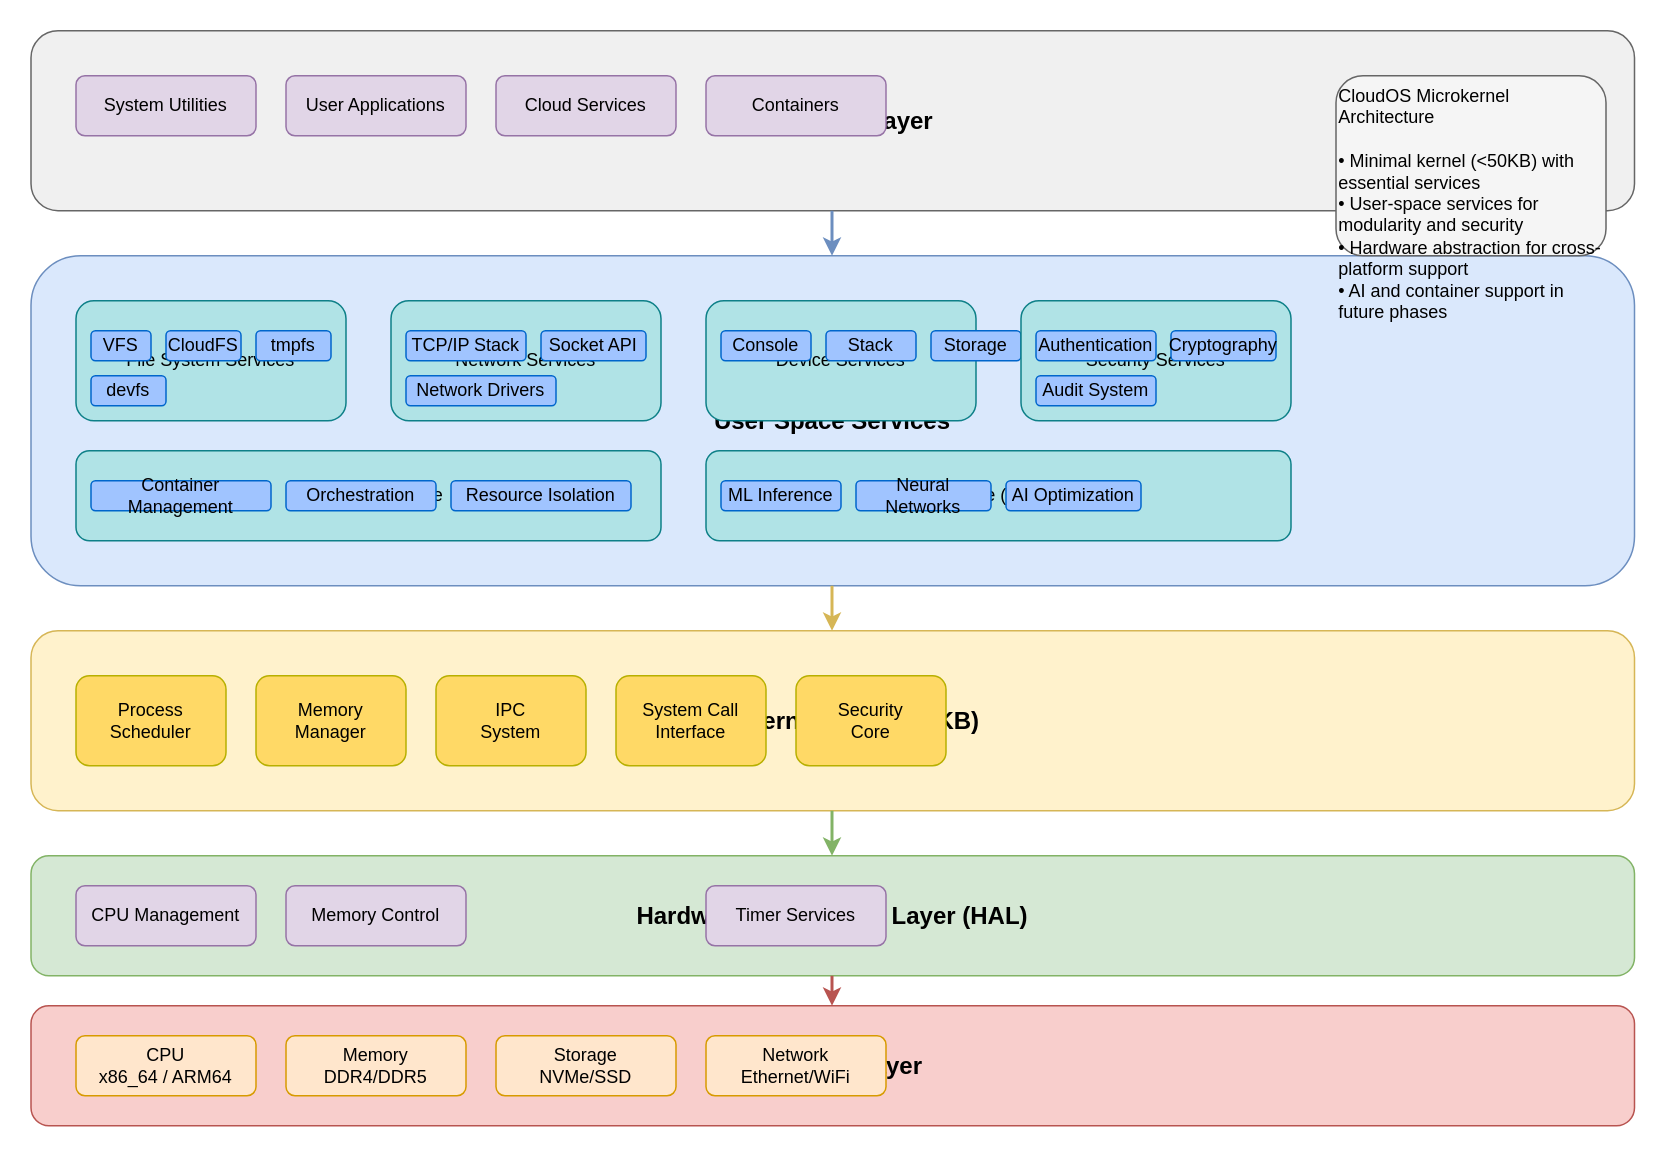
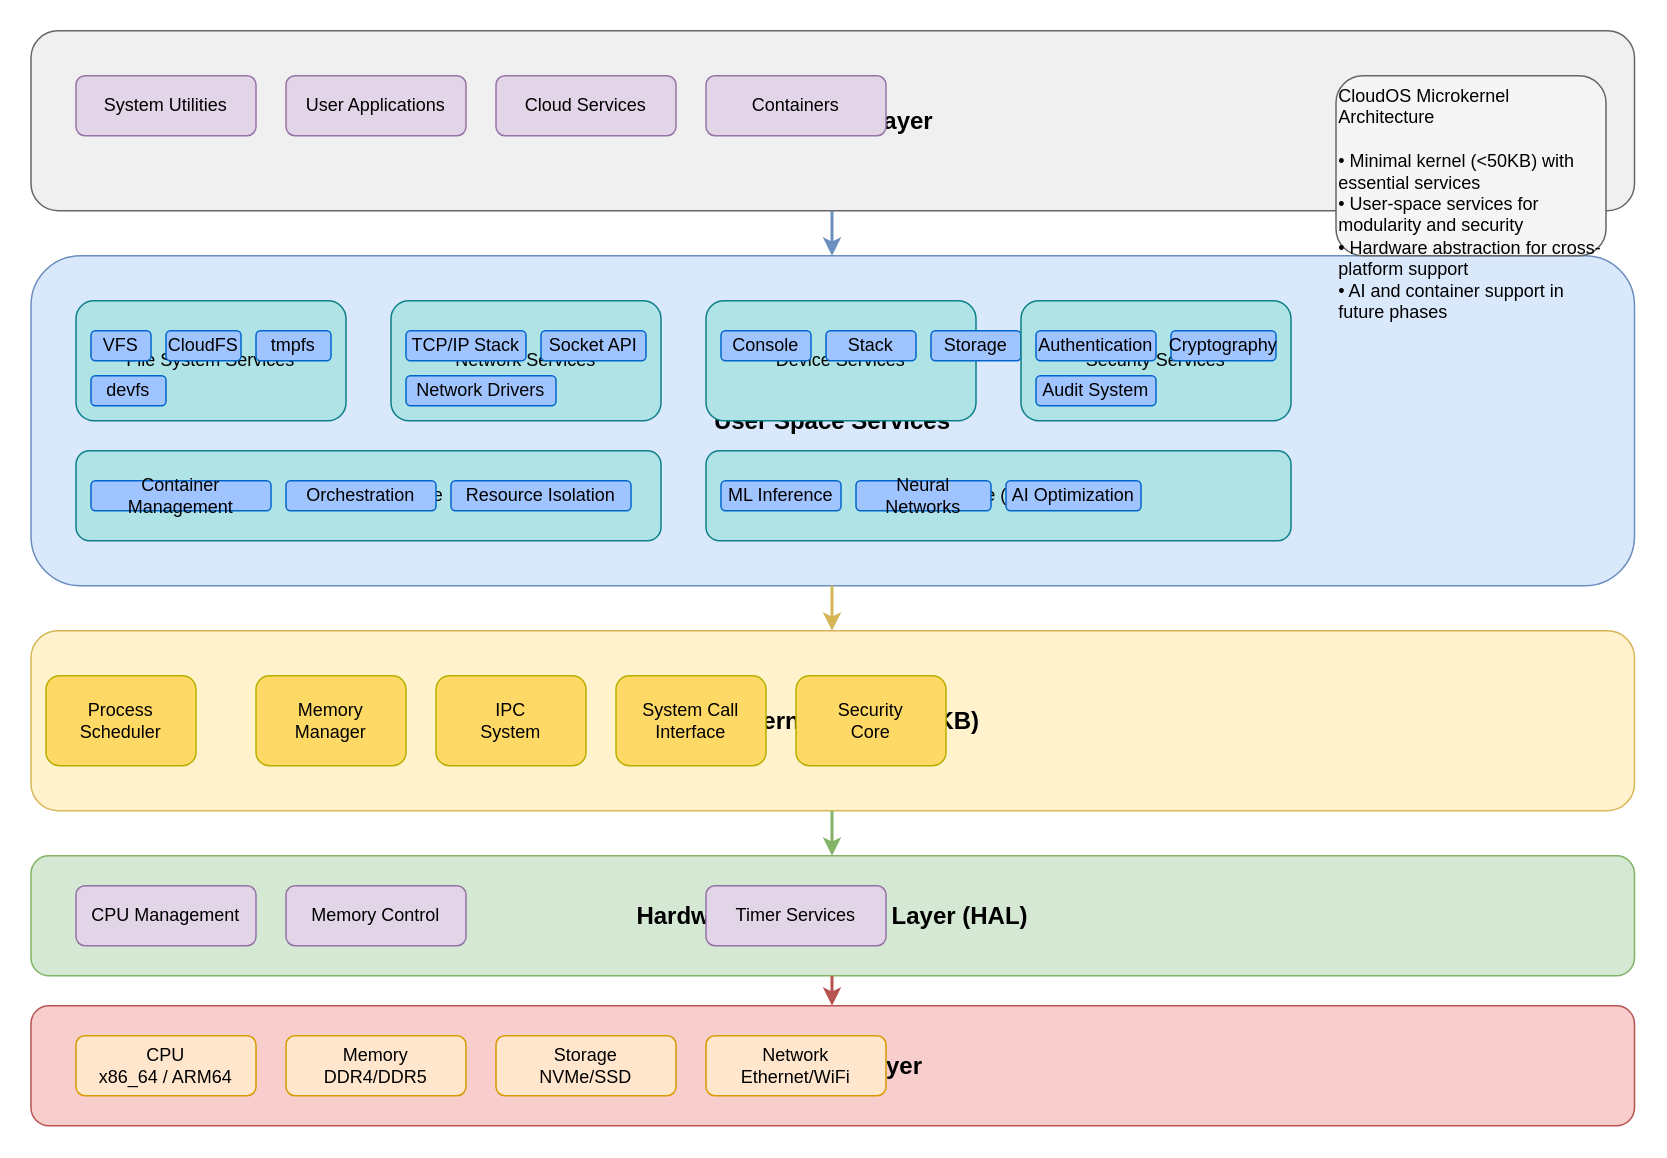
  <mxCell id="0" />
  <mxCell id="1" parent="0" />
  <mxCell id="2" value="Hardware Layer" style="rounded=1;whiteSpace=wrap;html=1;fillColor=#f8cecc;strokeColor=#b85450;fontSize=16;fontStyle=1" vertex="1" parent="1"><mxGeometry x="20" y="670" width="1069" height="80" as="geometry" /></mxCell>
  <mxCell id="3" value="CPU&#10;x86_64 / ARM64" style="rounded=1;whiteSpace=wrap;html=1;fillColor=#ffe6cc;strokeColor=#d79b00" vertex="1" parent="1"><mxGeometry x="50" y="690" width="120" height="40" as="geometry" /></mxCell>
  <mxCell id="4" value="Memory&#10;DDR4/DDR5" style="rounded=1;whiteSpace=wrap;html=1;fillColor=#ffe6cc;strokeColor=#d79b00" vertex="1" parent="1"><mxGeometry x="190" y="690" width="120" height="40" as="geometry" /></mxCell>
  <mxCell id="5" value="Storage&#10;NVMe/SSD" style="rounded=1;whiteSpace=wrap;html=1;fillColor=#ffe6cc;strokeColor=#d79b00" vertex="1" parent="1"><mxGeometry x="330" y="690" width="120" height="40" as="geometry" /></mxCell>
  <mxCell id="6" value="Network&#10;Ethernet/WiFi" style="rounded=1;whiteSpace=wrap;html=1;fillColor=#ffe6cc;strokeColor=#d79b00" vertex="1" parent="1"><mxGeometry x="470" y="690" width="120" height="40" as="geometry" /></mxCell>
  <mxCell id="7" value="Hardware Abstraction Layer (HAL)" style="rounded=1;whiteSpace=wrap;html=1;fillColor=#d5e8d4;strokeColor=#82b366;fontSize=16;fontStyle=1" vertex="1" parent="1"><mxGeometry x="20" y="570" width="1069" height="80" as="geometry" /></mxCell>
  <mxCell id="8" value="CPU Management" style="rounded=1;whiteSpace=wrap;html=1;fillColor=#e1d5e7;strokeColor=#9673a6" vertex="1" parent="1"><mxGeometry x="50" y="590" width="120" height="40" as="geometry" /></mxCell>
  <mxCell id="9" value="Memory Control" style="rounded=1;whiteSpace=wrap;html=1;fillColor=#e1d5e7;strokeColor=#9673a6" vertex="1" parent="1"><mxGeometry x="190" y="590" width="120" height="40" as="geometry" /></mxCell>
  <mxCell id="10" value="Timer Services" style="rounded=1;whiteSpace=wrap;html=1;fillColor=#e1d5e7;strokeColor=#9673a6" vertex="1" parent="1"><mxGeometry x="470" y="590" width="120" height="40" as="geometry" /></mxCell>
  <mxCell id="11" value="Microkernel Core (&lt;50KB)" style="rounded=1;whiteSpace=wrap;html=1;fillColor=#fff2cc;strokeColor=#d6b656;fontSize=16;fontStyle=1" vertex="1" parent="1"><mxGeometry x="20" y="420" width="1069" height="120" as="geometry" /></mxCell>
- <mxCell id="12" value="Process&#10;Scheduler" style="rounded=1;whiteSpace=wrap;html=1;fillColor=#ffd966;strokeColor=#b8b000" vertex="1" parent="1"><mxGeometry x="50" y="450" width="100" height="60" as="geometry" /></mxCell>
+ <mxCell id="12" value="Process&#10;Scheduler" style="rounded=1;whiteSpace=wrap;html=1;fillColor=#ffd966;strokeColor=#b8b000" vertex="1" parent="1"><mxGeometry x="30" y="450" width="100" height="60" as="geometry" /></mxCell>
  <mxCell id="13" value="Memory&#10;Manager" style="rounded=1;whiteSpace=wrap;html=1;fillColor=#ffd966;strokeColor=#b8b000" vertex="1" parent="1"><mxGeometry x="170" y="450" width="100" height="60" as="geometry" /></mxCell>
  <mxCell id="14" value="IPC&#10;System" style="rounded=1;whiteSpace=wrap;html=1;fillColor=#ffd966;strokeColor=#b8b000" vertex="1" parent="1"><mxGeometry x="290" y="450" width="100" height="60" as="geometry" /></mxCell>
  <mxCell id="15" value="System Call&#10;Interface" style="rounded=1;whiteSpace=wrap;html=1;fillColor=#ffd966;strokeColor=#b8b000" vertex="1" parent="1"><mxGeometry x="410" y="450" width="100" height="60" as="geometry" /></mxCell>
  <mxCell id="16" value="Security&#10;Core" style="rounded=1;whiteSpace=wrap;html=1;fillColor=#ffd966;strokeColor=#b8b000" vertex="1" parent="1"><mxGeometry x="530" y="450" width="100" height="60" as="geometry" /></mxCell>
  <mxCell id="17" value="User Space Services" style="rounded=1;whiteSpace=wrap;html=1;fillColor=#dae8fc;strokeColor=#6c8ebf;fontSize=16;fontStyle=1" vertex="1" parent="1"><mxGeometry x="20" y="170" width="1069" height="220" as="geometry" /></mxCell>
  <mxCell id="18" value="File System Services" style="rounded=1;whiteSpace=wrap;html=1;fillColor=#b0e3e6;strokeColor=#0e8088" vertex="1" parent="1"><mxGeometry x="50" y="200" width="180" height="80" as="geometry" /></mxCell>
  <mxCell id="19" value="VFS" style="rounded=1;whiteSpace=wrap;html=1;fillColor=#a0c4ff;strokeColor=#0066cc" vertex="1" parent="1"><mxGeometry x="60" y="220" width="40" height="20" as="geometry" /></mxCell>
  <mxCell id="20" value="CloudFS" style="rounded=1;whiteSpace=wrap;html=1;fillColor=#a0c4ff;strokeColor=#0066cc" vertex="1" parent="1"><mxGeometry x="110" y="220" width="50" height="20" as="geometry" /></mxCell>
  <mxCell id="21" value="tmpfs" style="rounded=1;whiteSpace=wrap;html=1;fillColor=#a0c4ff;strokeColor=#0066cc" vertex="1" parent="1"><mxGeometry x="170" y="220" width="50" height="20" as="geometry" /></mxCell>
  <mxCell id="22" value="devfs" style="rounded=1;whiteSpace=wrap;html=1;fillColor=#a0c4ff;strokeColor=#0066cc" vertex="1" parent="1"><mxGeometry x="60" y="250" width="50" height="20" as="geometry" /></mxCell>
  <mxCell id="23" value="Network Services" style="rounded=1;whiteSpace=wrap;html=1;fillColor=#b0e3e6;strokeColor=#0e8088" vertex="1" parent="1"><mxGeometry x="260" y="200" width="180" height="80" as="geometry" /></mxCell>
  <mxCell id="24" value="TCP/IP Stack" style="rounded=1;whiteSpace=wrap;html=1;fillColor=#a0c4ff;strokeColor=#0066cc" vertex="1" parent="1"><mxGeometry x="270" y="220" width="80" height="20" as="geometry" /></mxCell>
  <mxCell id="25" value="Socket API" style="rounded=1;whiteSpace=wrap;html=1;fillColor=#a0c4ff;strokeColor=#0066cc" vertex="1" parent="1"><mxGeometry x="360" y="220" width="70" height="20" as="geometry" /></mxCell>
  <mxCell id="26" value="Network Drivers" style="rounded=1;whiteSpace=wrap;html=1;fillColor=#a0c4ff;strokeColor=#0066cc" vertex="1" parent="1"><mxGeometry x="270" y="250" width="100" height="20" as="geometry" /></mxCell>
  <mxCell id="27" value="Device Services" style="rounded=1;whiteSpace=wrap;html=1;fillColor=#b0e3e6;strokeColor=#0e8088" vertex="1" parent="1"><mxGeometry x="470" y="200" width="180" height="80" as="geometry" /></mxCell>
  <mxCell id="28" value="Console" style="rounded=1;whiteSpace=wrap;html=1;fillColor=#a0c4ff;strokeColor=#0066cc" vertex="1" parent="1"><mxGeometry x="480" y="220" width="60" height="20" as="geometry" /></mxCell>
  <mxCell id="29" value="Stack" style="rounded=1;whiteSpace=wrap;html=1;fillColor=#a0c4ff;strokeColor=#0066cc" vertex="1" parent="1"><mxGeometry x="550" y="220" width="60" height="20" as="geometry" /></mxCell>
  <mxCell id="30" value="Storage" style="rounded=1;whiteSpace=wrap;html=1;fillColor=#a0c4ff;strokeColor=#0066cc" vertex="1" parent="1"><mxGeometry x="620" y="220" width="60" height="20" as="geometry" /></mxCell>
  <mxCell id="31" value="Security Services" style="rounded=1;whiteSpace=wrap;html=1;fillColor=#b0e3e6;strokeColor=#0e8088" vertex="1" parent="1"><mxGeometry x="680" y="200" width="180" height="80" as="geometry" /></mxCell>
  <mxCell id="32" value="Authentication" style="rounded=1;whiteSpace=wrap;html=1;fillColor=#a0c4ff;strokeColor=#0066cc" vertex="1" parent="1"><mxGeometry x="690" y="220" width="80" height="20" as="geometry" /></mxCell>
  <mxCell id="33" value="Cryptography" style="rounded=1;whiteSpace=wrap;html=1;fillColor=#a0c4ff;strokeColor=#0066cc" vertex="1" parent="1"><mxGeometry x="780" y="220" width="70" height="20" as="geometry" /></mxCell>
  <mxCell id="34" value="Audit System" style="rounded=1;whiteSpace=wrap;html=1;fillColor=#a0c4ff;strokeColor=#0066cc" vertex="1" parent="1"><mxGeometry x="690" y="250" width="80" height="20" as="geometry" /></mxCell>
  <mxCell id="35" value="Container Runtime" style="rounded=1;whiteSpace=wrap;html=1;fillColor=#b0e3e6;strokeColor=#0e8088" vertex="1" parent="1"><mxGeometry x="50" y="300" width="390" height="60" as="geometry" /></mxCell>
  <mxCell id="36" value="Container Management" style="rounded=1;whiteSpace=wrap;html=1;fillColor=#a0c4ff;strokeColor=#0066cc" vertex="1" parent="1"><mxGeometry x="60" y="320" width="120" height="20" as="geometry" /></mxCell>
  <mxCell id="37" value="Orchestration" style="rounded=1;whiteSpace=wrap;html=1;fillColor=#a0c4ff;strokeColor=#0066cc" vertex="1" parent="1"><mxGeometry x="190" y="320" width="100" height="20" as="geometry" /></mxCell>
  <mxCell id="38" value="Resource Isolation" style="rounded=1;whiteSpace=wrap;html=1;fillColor=#a0c4ff;strokeColor=#0066cc" vertex="1" parent="1"><mxGeometry x="300" y="320" width="120" height="20" as="geometry" /></mxCell>
  <mxCell id="39" value="AI Engine (Phase 2)" style="rounded=1;whiteSpace=wrap;html=1;fillColor=#b0e3e6;strokeColor=#0e8088" vertex="1" parent="1"><mxGeometry x="470" y="300" width="390" height="60" as="geometry" /></mxCell>
  <mxCell id="40" value="ML Inference" style="rounded=1;whiteSpace=wrap;html=1;fillColor=#a0c4ff;strokeColor=#0066cc" vertex="1" parent="1"><mxGeometry x="480" y="320" width="80" height="20" as="geometry" /></mxCell>
  <mxCell id="41" value="Neural Networks" style="rounded=1;whiteSpace=wrap;html=1;fillColor=#a0c4ff;strokeColor=#0066cc" vertex="1" parent="1"><mxGeometry x="570" y="320" width="90" height="20" as="geometry" /></mxCell>
  <mxCell id="42" value="AI Optimization" style="rounded=1;whiteSpace=wrap;html=1;fillColor=#a0c4ff;strokeColor=#0066cc" vertex="1" parent="1"><mxGeometry x="670" y="320" width="90" height="20" as="geometry" /></mxCell>
  <mxCell id="43" value="Application Layer" style="rounded=1;whiteSpace=wrap;html=1;fillColor=#f0f0f0;strokeColor=#666666;fontSize=16;fontStyle=1" vertex="1" parent="1"><mxGeometry x="20" y="20" width="1069" height="120" as="geometry" /></mxCell>
  <mxCell id="44" value="System Utilities" style="rounded=1;whiteSpace=wrap;html=1;fillColor=#e1d5e7;strokeColor=#9673a6" vertex="1" parent="1"><mxGeometry x="50" y="50" width="120" height="40" as="geometry" /></mxCell>
  <mxCell id="45" value="User Applications" style="rounded=1;whiteSpace=wrap;html=1;fillColor=#e1d5e7;strokeColor=#9673a6" vertex="1" parent="1"><mxGeometry x="190" y="50" width="120" height="40" as="geometry" /></mxCell>
  <mxCell id="46" value="Cloud Services" style="rounded=1;whiteSpace=wrap;html=1;fillColor=#e1d5e7;strokeColor=#9673a6" vertex="1" parent="1"><mxGeometry x="330" y="50" width="120" height="40" as="geometry" /></mxCell>
  <mxCell id="47" value="Containers" style="rounded=1;whiteSpace=wrap;html=1;fillColor=#e1d5e7;strokeColor=#9673a6" vertex="1" parent="1"><mxGeometry x="470" y="50" width="120" height="40" as="geometry" /></mxCell>
  <mxCell id="48" style="edgeStyle=orthogonalEdgeStyle;rounded=0;orthogonalLoop=1;jettySize=auto;html=1;exitX=0.5;exitY=1;exitDx=0;exitDy=0;entryX=0.5;entryY=0;entryDx=0;entryDy=0;strokeWidth=2;fillColor=#dae8fc;strokeColor=#6c8ebf" edge="1" parent="1"><mxGeometry relative="1" as="geometry"><mxPoint x="554" y="140" as="sourcePoint" /><mxPoint x="554" y="170" as="targetPoint" /></mxGeometry></mxCell>
  <mxCell id="49" style="edgeStyle=orthogonalEdgeStyle;rounded=0;orthogonalLoop=1;jettySize=auto;html=1;exitX=0.5;exitY=1;exitDx=0;exitDy=0;entryX=0.5;entryY=0;entryDx=0;entryDy=0;strokeWidth=2;fillColor=#fff2cc;strokeColor=#d6b656" edge="1" parent="1"><mxGeometry relative="1" as="geometry"><mxPoint x="554" y="390" as="sourcePoint" /><mxPoint x="554" y="420" as="targetPoint" /></mxGeometry></mxCell>
  <mxCell id="50" style="edgeStyle=orthogonalEdgeStyle;rounded=0;orthogonalLoop=1;jettySize=auto;html=1;exitX=0.5;exitY=1;exitDx=0;exitDy=0;entryX=0.5;entryY=0;entryDx=0;entryDy=0;strokeWidth=2;fillColor=#d5e8d4;strokeColor=#82b366" edge="1" parent="1"><mxGeometry relative="1" as="geometry"><mxPoint x="554" y="540" as="sourcePoint" /><mxPoint x="554" y="570" as="targetPoint" /></mxGeometry></mxCell>
  <mxCell id="51" style="edgeStyle=orthogonalEdgeStyle;rounded=0;orthogonalLoop=1;jettySize=auto;html=1;exitX=0.5;exitY=1;exitDx=0;exitDy=0;entryX=0.5;entryY=0;entryDx=0;entryDy=0;strokeWidth=2;fillColor=#f8cecc;strokeColor=#b85450" edge="1" parent="1"><mxGeometry relative="1" as="geometry"><mxPoint x="554" y="650" as="sourcePoint" /><mxPoint x="554" y="670" as="targetPoint" /></mxGeometry></mxCell>
  <mxCell id="52" value="CloudOS Microkernel Architecture&#10;&#10;• Minimal kernel (&lt;50KB) with essential services&#10;• User-space services for modularity and security&#10;• Hardware abstraction for cross-platform support&#10;• AI and container support in future phases" style="rounded=1;whiteSpace=wrap;html=1;fillColor=#f5f5f5;strokeColor=#666666;fontSize=12;align=left;verticalAlign=top" vertex="1" parent="1"><mxGeometry x="890" y="50" width="180" height="120" as="geometry" /></mxCell>
